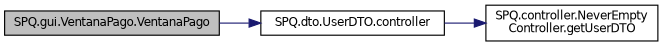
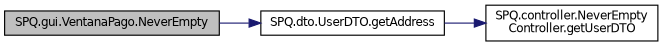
  digraph {
    rankdir=LR
    node [color=black fillcolor=white fontname=Helvetica fontsize=10 shape=record style=filled]
    edge [color=midnightblue fontname=Helvetica fontsize=10 labelfontname=Helvetica labelfontsize=10 style=solid]
-   n1 [fillcolor=grey75 fontcolor=black height=0.2 label="SPQ.gui.VentanaPago.VentanaPago" width=0.4]
-   n2 [height=0.2 label="SPQ.dto.UserDTO.controller" width=0.4]
+   n1 [fillcolor=grey75 fontcolor=black height=0.2 label="SPQ.gui.VentanaPago.NeverEmpty" width=0.4]
+   n2 [height=0.2 label="SPQ.dto.UserDTO.getAddress" width=0.4]
    n3 [height=0.2 label="SPQ.controller.NeverEmpty\lController.getUserDTO" width=0.4]
    n1 -> n2
    n2 -> n3
  }
